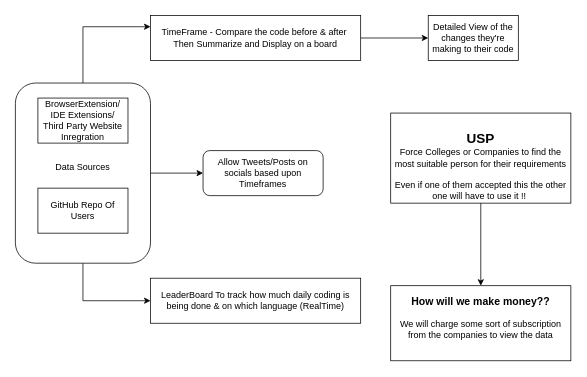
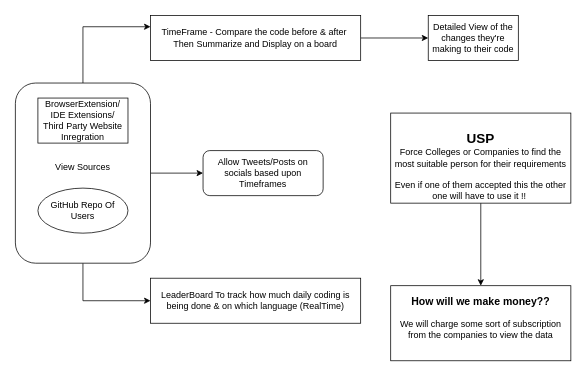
  <mxCell id="0" />
  <mxCell id="1" parent="0" />
  <mxCell id="2" style="edgeStyle=orthogonalEdgeStyle;rounded=0;orthogonalLoop=1;jettySize=auto;html=1;entryX=0;entryY=0.25;entryDx=0;entryDy=0;" edge="1" parent="1" source="5" target="7"><mxGeometry relative="1" as="geometry" /></mxCell>
  <mxCell id="3" style="edgeStyle=orthogonalEdgeStyle;rounded=0;orthogonalLoop=1;jettySize=auto;html=1;entryX=0;entryY=0.5;entryDx=0;entryDy=0;" edge="1" parent="1" source="5" target="9"><mxGeometry relative="1" as="geometry" /></mxCell>
  <mxCell id="4" value="" style="edgeStyle=orthogonalEdgeStyle;rounded=0;orthogonalLoop=1;jettySize=auto;html=1;" edge="1" parent="1" source="5" target="11"><mxGeometry relative="1" as="geometry" /></mxCell>
- <mxCell id="5" value="Data Sources&lt;div&gt;&lt;br&gt;&lt;/div&gt;" style="rounded=1;whiteSpace=wrap;html=1;" vertex="1" parent="1"><mxGeometry x="20" y="110" width="180" height="240" as="geometry" /></mxCell>
+ <mxCell id="5" value="View Sources&lt;div&gt;&lt;br&gt;&lt;/div&gt;" style="rounded=1;whiteSpace=wrap;html=1;" vertex="1" parent="1"><mxGeometry x="20" y="110" width="180" height="240" as="geometry" /></mxCell>
  <mxCell id="6" value="" style="edgeStyle=orthogonalEdgeStyle;rounded=0;orthogonalLoop=1;jettySize=auto;html=1;" edge="1" parent="1" source="7" target="12"><mxGeometry relative="1" as="geometry" /></mxCell>
  <mxCell id="7" value="TimeFrame - Compare the code before &amp;amp; after&amp;nbsp;&lt;br&gt;Then Summarize and Display on a board" style="rounded=0;whiteSpace=wrap;html=1;" vertex="1" parent="1"><mxGeometry x="200" y="20" width="280" height="60" as="geometry" /></mxCell>
  <mxCell id="8" value="BrowserExtension/&lt;div&gt;IDE Extensions/&lt;/div&gt;&lt;div&gt;Third&lt;span style=&quot;background-color: transparent; color: light-dark(rgb(0, 0, 0), rgb(255, 255, 255));&quot;&gt;&amp;nbsp;Party Website Inregration&lt;/span&gt;&lt;/div&gt;" style="rounded=0;whiteSpace=wrap;html=1;" vertex="1" parent="1"><mxGeometry x="50" y="130" width="120" height="60" as="geometry" /></mxCell>
  <mxCell id="9" value="LeaderBoard To track how much daily coding is being done &amp;amp; on which language (RealTime&lt;span style=&quot;background-color: transparent; color: light-dark(rgb(0, 0, 0), rgb(255, 255, 255));&quot;&gt;)&lt;/span&gt;" style="rounded=0;whiteSpace=wrap;html=1;" vertex="1" parent="1"><mxGeometry x="200" y="370" width="280" height="60" as="geometry" /></mxCell>
- <mxCell id="10" value="GitHub Repo Of Users" style="rounded=0;whiteSpace=wrap;html=1;" vertex="1" parent="1"><mxGeometry x="50" y="250" width="120" height="60" as="geometry" /></mxCell>
+ <mxCell id="10" value="GitHub Repo Of Users" style="ellipse;whiteSpace=wrap;html=1;" vertex="1" parent="1"><mxGeometry x="50" y="250" width="120" height="60" as="geometry" /></mxCell>
  <mxCell id="11" value="Allow Tweets/Posts on socials based upon Timeframes" style="rounded=1;whiteSpace=wrap;html=1;" vertex="1" parent="1"><mxGeometry x="270" y="200" width="160" height="60" as="geometry" /></mxCell>
  <mxCell id="12" value="Detailed View of the changes they're making to their code" style="whiteSpace=wrap;html=1;rounded=0;" vertex="1" parent="1"><mxGeometry x="570" y="20" width="120" height="60" as="geometry" /></mxCell>
  <mxCell id="13" value="" style="edgeStyle=orthogonalEdgeStyle;rounded=0;orthogonalLoop=1;jettySize=auto;html=1;" edge="1" parent="1" source="14" target="15"><mxGeometry relative="1" as="geometry" /></mxCell>
  <mxCell id="14" value="&lt;div&gt;&lt;b&gt;&lt;font style=&quot;font-size: 18px;&quot;&gt;&lt;br&gt;&lt;/font&gt;&lt;/b&gt;&lt;/div&gt;&lt;div&gt;&lt;b&gt;&lt;font style=&quot;font-size: 18px;&quot;&gt;USP&lt;/font&gt;&lt;/b&gt;&lt;/div&gt;Force Colleges or Companies to find the most suitable person for their requirements&lt;div&gt;&lt;br&gt;&lt;/div&gt;&lt;div&gt;Even if one of them accepted this the other one will have to use it !!&amp;nbsp;&lt;/div&gt;" style="rounded=0;whiteSpace=wrap;html=1;" vertex="1" parent="1"><mxGeometry x="520" y="150" width="240" height="120" as="geometry" /></mxCell>
  <mxCell id="15" value="&lt;b&gt;&lt;font style=&quot;font-size: 14px;&quot;&gt;How will we make money??&lt;/font&gt;&lt;/b&gt;&lt;div&gt;&lt;br&gt;&lt;/div&gt;&lt;div&gt;We will charge some sort of subscription from the companies to view the data&lt;/div&gt;&lt;div&gt;&lt;div&gt;&lt;br&gt;&lt;/div&gt;&lt;/div&gt;" style="whiteSpace=wrap;html=1;rounded=0;" vertex="1" parent="1"><mxGeometry x="520" y="380" width="240" height="100" as="geometry" /></mxCell>
